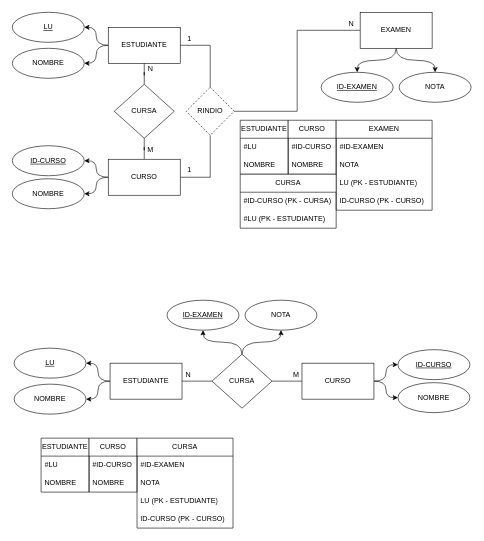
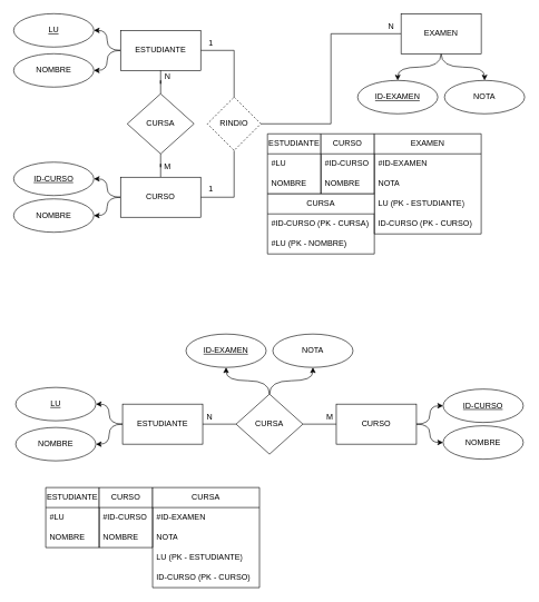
  <mxCell id="0" />
  <mxCell id="1" parent="0" />
  <mxCell id="2" style="edgeStyle=orthogonalEdgeStyle;orthogonalLoop=1;jettySize=auto;html=1;entryX=1;entryY=0.5;entryDx=0;entryDy=0;curved=1;" parent="1" source="5" target="28" edge="1"><mxGeometry relative="1" as="geometry" /></mxCell>
  <mxCell id="3" style="edgeStyle=orthogonalEdgeStyle;orthogonalLoop=1;jettySize=auto;html=1;entryX=1;entryY=0.5;entryDx=0;entryDy=0;curved=1;" parent="1" source="5" target="29" edge="1"><mxGeometry relative="1" as="geometry" /></mxCell>
  <mxCell id="4" style="edgeStyle=orthogonalEdgeStyle;rounded=0;orthogonalLoop=1;jettySize=auto;html=1;endArrow=none;endFill=0;" parent="1" source="5" target="31" edge="1"><mxGeometry relative="1" as="geometry" /></mxCell>
  <mxCell id="5" value="ESTUDIANTE" style="rounded=0;whiteSpace=wrap;html=1;" parent="1" vertex="1"><mxGeometry x="180" y="45" width="120" height="60" as="geometry" /></mxCell>
  <mxCell id="6" style="edgeStyle=orthogonalEdgeStyle;rounded=0;orthogonalLoop=1;jettySize=auto;html=1;entryX=0.5;entryY=1;entryDx=0;entryDy=0;endArrow=none;endFill=0;" parent="1" source="7" target="5" edge="1"><mxGeometry relative="1" as="geometry" /></mxCell>
  <mxCell id="7" value="CURSA" style="rhombus;whiteSpace=wrap;html=1;" parent="1" vertex="1"><mxGeometry x="190" y="140" width="100" height="90" as="geometry" /></mxCell>
  <mxCell id="8" value="N" style="text;html=1;align=center;verticalAlign=middle;resizable=0;points=[];autosize=1;strokeColor=none;fillColor=none;" parent="1" vertex="1"><mxGeometry x="235" y="100" width="30" height="30" as="geometry" /></mxCell>
  <mxCell id="9" style="edgeStyle=orthogonalEdgeStyle;rounded=0;orthogonalLoop=1;jettySize=auto;html=1;entryX=0.5;entryY=1;entryDx=0;entryDy=0;endArrow=none;endFill=0;" parent="1" source="13" target="7" edge="1"><mxGeometry relative="1" as="geometry" /></mxCell>
  <mxCell id="10" style="edgeStyle=orthogonalEdgeStyle;orthogonalLoop=1;jettySize=auto;html=1;entryX=1;entryY=0.5;entryDx=0;entryDy=0;curved=1;" parent="1" source="13" target="15" edge="1"><mxGeometry relative="1" as="geometry" /></mxCell>
  <mxCell id="11" style="edgeStyle=orthogonalEdgeStyle;orthogonalLoop=1;jettySize=auto;html=1;entryX=1;entryY=0.5;entryDx=0;entryDy=0;curved=1;" parent="1" source="13" target="16" edge="1"><mxGeometry relative="1" as="geometry" /></mxCell>
  <mxCell id="12" style="edgeStyle=orthogonalEdgeStyle;rounded=0;orthogonalLoop=1;jettySize=auto;html=1;endArrow=none;endFill=0;" parent="1" source="13" target="31" edge="1"><mxGeometry relative="1" as="geometry"><mxPoint x="350" y="230" as="targetPoint" /></mxGeometry></mxCell>
  <mxCell id="13" value="CURSO" style="rounded=0;whiteSpace=wrap;html=1;" parent="1" vertex="1"><mxGeometry x="180" y="265" width="120" height="60" as="geometry" /></mxCell>
  <mxCell id="14" value="M" style="text;html=1;align=center;verticalAlign=middle;resizable=0;points=[];autosize=1;strokeColor=none;fillColor=none;" parent="1" vertex="1"><mxGeometry x="235" y="235" width="30" height="30" as="geometry" /></mxCell>
  <mxCell id="15" value="&lt;u&gt;ID-CURSO&lt;/u&gt;" style="ellipse;whiteSpace=wrap;html=1;" parent="1" vertex="1"><mxGeometry x="20" y="242.5" width="120" height="50" as="geometry" /></mxCell>
  <mxCell id="16" value="NOMBRE" style="ellipse;whiteSpace=wrap;html=1;" parent="1" vertex="1"><mxGeometry x="20" y="297.5" width="120" height="50" as="geometry" /></mxCell>
  <mxCell id="17" value="ESTUDIANTE" style="swimlane;fontStyle=0;childLayout=stackLayout;horizontal=1;startSize=30;horizontalStack=0;resizeParent=1;resizeParentMax=0;resizeLast=0;collapsible=1;marginBottom=0;whiteSpace=wrap;html=1;" parent="1" vertex="1"><mxGeometry x="400" y="200" width="80" height="90" as="geometry" /></mxCell>
  <mxCell id="18" value="#LU" style="text;strokeColor=none;fillColor=none;align=left;verticalAlign=middle;spacingLeft=4;spacingRight=4;overflow=hidden;points=[[0,0.5],[1,0.5]];portConstraint=eastwest;rotatable=0;whiteSpace=wrap;html=1;" parent="17" vertex="1"><mxGeometry y="30" width="80" height="30" as="geometry" /></mxCell>
  <mxCell id="19" value="NOMBRE" style="text;strokeColor=none;fillColor=none;align=left;verticalAlign=middle;spacingLeft=4;spacingRight=4;overflow=hidden;points=[[0,0.5],[1,0.5]];portConstraint=eastwest;rotatable=0;whiteSpace=wrap;html=1;" parent="17" vertex="1"><mxGeometry y="60" width="80" height="30" as="geometry" /></mxCell>
  <mxCell id="20" value="CURSO" style="swimlane;fontStyle=0;childLayout=stackLayout;horizontal=1;startSize=30;horizontalStack=0;resizeParent=1;resizeParentMax=0;resizeLast=0;collapsible=1;marginBottom=0;whiteSpace=wrap;html=1;" parent="1" vertex="1"><mxGeometry x="480" y="200" width="80" height="90" as="geometry" /></mxCell>
  <mxCell id="21" value="#ID-CURSO" style="text;strokeColor=none;fillColor=none;align=left;verticalAlign=middle;spacingLeft=4;spacingRight=4;overflow=hidden;points=[[0,0.5],[1,0.5]];portConstraint=eastwest;rotatable=0;whiteSpace=wrap;html=1;" parent="20" vertex="1"><mxGeometry y="30" width="80" height="30" as="geometry" /></mxCell>
  <mxCell id="22" value="NOMBRE" style="text;strokeColor=none;fillColor=none;align=left;verticalAlign=middle;spacingLeft=4;spacingRight=4;overflow=hidden;points=[[0,0.5],[1,0.5]];portConstraint=eastwest;rotatable=0;whiteSpace=wrap;html=1;" parent="20" vertex="1"><mxGeometry y="60" width="80" height="30" as="geometry" /></mxCell>
  <mxCell id="23" value="EXAMEN" style="swimlane;fontStyle=0;childLayout=stackLayout;horizontal=1;startSize=30;horizontalStack=0;resizeParent=1;resizeParentMax=0;resizeLast=0;collapsible=1;marginBottom=0;whiteSpace=wrap;html=1;" parent="1" vertex="1"><mxGeometry x="560" y="200" width="160" height="150" as="geometry" /></mxCell>
  <mxCell id="24" value="#ID-EXAMEN" style="text;strokeColor=none;fillColor=none;align=left;verticalAlign=middle;spacingLeft=4;spacingRight=4;overflow=hidden;points=[[0,0.5],[1,0.5]];portConstraint=eastwest;rotatable=0;whiteSpace=wrap;html=1;" parent="23" vertex="1"><mxGeometry y="30" width="160" height="30" as="geometry" /></mxCell>
  <mxCell id="25" value="NOTA" style="text;strokeColor=none;fillColor=none;align=left;verticalAlign=middle;spacingLeft=4;spacingRight=4;overflow=hidden;points=[[0,0.5],[1,0.5]];portConstraint=eastwest;rotatable=0;whiteSpace=wrap;html=1;" parent="23" vertex="1"><mxGeometry y="60" width="160" height="30" as="geometry" /></mxCell>
  <mxCell id="26" value="LU (PK - ESTUDIANTE)" style="text;strokeColor=none;fillColor=none;align=left;verticalAlign=middle;spacingLeft=4;spacingRight=4;overflow=hidden;points=[[0,0.5],[1,0.5]];portConstraint=eastwest;rotatable=0;whiteSpace=wrap;html=1;" parent="23" vertex="1"><mxGeometry y="90" width="160" height="30" as="geometry" /></mxCell>
  <mxCell id="27" value="ID-CURSO (PK - CURSO)" style="text;strokeColor=none;fillColor=none;align=left;verticalAlign=middle;spacingLeft=4;spacingRight=4;overflow=hidden;points=[[0,0.5],[1,0.5]];portConstraint=eastwest;rotatable=0;whiteSpace=wrap;html=1;" parent="23" vertex="1"><mxGeometry y="120" width="160" height="30" as="geometry" /></mxCell>
  <mxCell id="28" value="&lt;u&gt;LU&lt;/u&gt;" style="ellipse;whiteSpace=wrap;html=1;" parent="1" vertex="1"><mxGeometry x="20" y="20" width="120" height="50" as="geometry" /></mxCell>
  <mxCell id="29" value="NOMBRE" style="ellipse;whiteSpace=wrap;html=1;" parent="1" vertex="1"><mxGeometry x="20" y="80" width="120" height="50" as="geometry" /></mxCell>
  <mxCell id="30" style="edgeStyle=orthogonalEdgeStyle;rounded=0;orthogonalLoop=1;jettySize=auto;html=1;entryX=0;entryY=0.5;entryDx=0;entryDy=0;endArrow=none;endFill=0;" parent="1" source="31" target="34" edge="1"><mxGeometry relative="1" as="geometry"><mxPoint x="700" y="330" as="targetPoint" /></mxGeometry></mxCell>
  <mxCell id="31" value="RINDIO" style="rhombus;whiteSpace=wrap;html=1;dashed=1;" parent="1" vertex="1"><mxGeometry x="310" y="145" width="80" height="80" as="geometry" /></mxCell>
  <mxCell id="32" style="edgeStyle=orthogonalEdgeStyle;orthogonalLoop=1;jettySize=auto;html=1;entryX=0.5;entryY=0;entryDx=0;entryDy=0;curved=1;" parent="1" source="34" target="37" edge="1"><mxGeometry relative="1" as="geometry" /></mxCell>
  <mxCell id="33" style="edgeStyle=orthogonalEdgeStyle;orthogonalLoop=1;jettySize=auto;html=1;entryX=0.5;entryY=0;entryDx=0;entryDy=0;curved=1;" parent="1" source="34" target="36" edge="1"><mxGeometry relative="1" as="geometry" /></mxCell>
  <mxCell id="34" value="EXAMEN" style="rounded=0;whiteSpace=wrap;html=1;" parent="1" vertex="1"><mxGeometry x="600" y="20" width="120" height="60" as="geometry" /></mxCell>
  <mxCell id="35" value="N" style="text;html=1;align=center;verticalAlign=middle;resizable=0;points=[];autosize=1;strokeColor=none;fillColor=none;" parent="1" vertex="1"><mxGeometry x="570" y="25" width="30" height="30" as="geometry" /></mxCell>
  <mxCell id="36" value="NOTA" style="ellipse;whiteSpace=wrap;html=1;" parent="1" vertex="1"><mxGeometry x="665" y="120" width="120" height="50" as="geometry" /></mxCell>
  <mxCell id="37" value="&lt;u&gt;ID-EXAMEN&lt;/u&gt;" style="ellipse;whiteSpace=wrap;html=1;" parent="1" vertex="1"><mxGeometry x="535" y="120" width="120" height="50" as="geometry" /></mxCell>
  <mxCell id="38" value="1" style="text;html=1;align=center;verticalAlign=middle;resizable=0;points=[];autosize=1;strokeColor=none;fillColor=none;" parent="1" vertex="1"><mxGeometry x="300" y="50" width="30" height="30" as="geometry" /></mxCell>
  <mxCell id="39" value="1" style="text;html=1;align=center;verticalAlign=middle;resizable=0;points=[];autosize=1;strokeColor=none;fillColor=none;" parent="1" vertex="1"><mxGeometry x="300" y="267.5" width="30" height="30" as="geometry" /></mxCell>
  <mxCell id="40" value="CURSA" style="swimlane;fontStyle=0;childLayout=stackLayout;horizontal=1;startSize=30;horizontalStack=0;resizeParent=1;resizeParentMax=0;resizeLast=0;collapsible=1;marginBottom=0;whiteSpace=wrap;html=1;" parent="1" vertex="1"><mxGeometry x="400" y="290" width="160" height="90" as="geometry" /></mxCell>
  <mxCell id="41" value="#ID-CURSO (PK - CURSA)" style="text;align=left;verticalAlign=middle;spacingLeft=4;spacingRight=4;overflow=hidden;points=[[0,0.5],[1,0.5]];portConstraint=eastwest;rotatable=0;whiteSpace=wrap;html=1;" parent="40" vertex="1"><mxGeometry y="30" width="160" height="30" as="geometry" /></mxCell>
- <mxCell id="42" value="#LU (PK - ESTUDIANTE)" style="text;align=left;verticalAlign=middle;spacingLeft=4;spacingRight=4;overflow=hidden;points=[[0,0.5],[1,0.5]];portConstraint=eastwest;rotatable=0;whiteSpace=wrap;html=1;" parent="40" vertex="1"><mxGeometry y="60" width="160" height="30" as="geometry" /></mxCell>
+ <mxCell id="42" value="#LU (PK - NOMBRE)" style="text;align=left;verticalAlign=middle;spacingLeft=4;spacingRight=4;overflow=hidden;points=[[0,0.5],[1,0.5]];portConstraint=eastwest;rotatable=0;whiteSpace=wrap;html=1;" parent="40" vertex="1"><mxGeometry y="60" width="160" height="30" as="geometry" /></mxCell>
  <mxCell id="43" style="edgeStyle=orthogonalEdgeStyle;orthogonalLoop=1;jettySize=auto;html=1;entryX=1;entryY=0.5;entryDx=0;entryDy=0;curved=1;" parent="1" source="45" target="58" edge="1"><mxGeometry relative="1" as="geometry" /></mxCell>
  <mxCell id="44" style="edgeStyle=orthogonalEdgeStyle;orthogonalLoop=1;jettySize=auto;html=1;entryX=1;entryY=0.5;entryDx=0;entryDy=0;curved=1;" parent="1" source="45" target="59" edge="1"><mxGeometry relative="1" as="geometry" /></mxCell>
  <mxCell id="45" value="ESTUDIANTE" style="rounded=0;whiteSpace=wrap;html=1;" parent="1" vertex="1"><mxGeometry x="183" y="605" width="120" height="60" as="geometry" /></mxCell>
  <mxCell id="46" style="edgeStyle=orthogonalEdgeStyle;rounded=0;orthogonalLoop=1;jettySize=auto;html=1;entryX=1;entryY=0.5;entryDx=0;entryDy=0;endArrow=none;endFill=0;" parent="1" source="49" target="45" edge="1"><mxGeometry relative="1" as="geometry" /></mxCell>
  <mxCell id="47" style="edgeStyle=orthogonalEdgeStyle;orthogonalLoop=1;jettySize=auto;html=1;exitX=0.5;exitY=0;exitDx=0;exitDy=0;entryX=0.5;entryY=1;entryDx=0;entryDy=0;curved=1;" parent="1" source="49" target="60" edge="1"><mxGeometry relative="1" as="geometry" /></mxCell>
  <mxCell id="48" style="edgeStyle=orthogonalEdgeStyle;orthogonalLoop=1;jettySize=auto;html=1;entryX=0.5;entryY=1;entryDx=0;entryDy=0;curved=1;" parent="1" source="49" target="61" edge="1"><mxGeometry relative="1" as="geometry" /></mxCell>
  <mxCell id="49" value="CURSA" style="rhombus;whiteSpace=wrap;html=1;" parent="1" vertex="1"><mxGeometry x="353" y="590" width="100" height="90" as="geometry" /></mxCell>
  <mxCell id="50" value="N" style="text;html=1;align=center;verticalAlign=middle;resizable=0;points=[];autosize=1;strokeColor=none;fillColor=none;" parent="1" vertex="1"><mxGeometry x="298" y="610" width="30" height="30" as="geometry" /></mxCell>
  <mxCell id="51" style="edgeStyle=orthogonalEdgeStyle;rounded=0;orthogonalLoop=1;jettySize=auto;html=1;entryX=1;entryY=0.5;entryDx=0;entryDy=0;endArrow=none;endFill=0;" parent="1" source="54" target="49" edge="1"><mxGeometry relative="1" as="geometry" /></mxCell>
  <mxCell id="52" style="edgeStyle=orthogonalEdgeStyle;orthogonalLoop=1;jettySize=auto;html=1;entryX=0;entryY=0.5;entryDx=0;entryDy=0;curved=1;" parent="1" source="54" target="56" edge="1"><mxGeometry relative="1" as="geometry" /></mxCell>
  <mxCell id="53" style="edgeStyle=orthogonalEdgeStyle;orthogonalLoop=1;jettySize=auto;html=1;entryX=0;entryY=0.5;entryDx=0;entryDy=0;curved=1;" parent="1" source="54" target="57" edge="1"><mxGeometry relative="1" as="geometry" /></mxCell>
  <mxCell id="54" value="CURSO" style="rounded=0;whiteSpace=wrap;html=1;" parent="1" vertex="1"><mxGeometry x="503" y="605" width="120" height="60" as="geometry" /></mxCell>
  <mxCell id="55" value="M" style="text;html=1;align=center;verticalAlign=middle;resizable=0;points=[];autosize=1;strokeColor=none;fillColor=none;" parent="1" vertex="1"><mxGeometry x="478" y="610" width="30" height="30" as="geometry" /></mxCell>
  <mxCell id="56" value="&lt;u&gt;ID-CURSO&lt;/u&gt;" style="ellipse;whiteSpace=wrap;html=1;" parent="1" vertex="1"><mxGeometry x="663" y="582.5" width="120" height="50" as="geometry" /></mxCell>
  <mxCell id="57" value="NOMBRE" style="ellipse;whiteSpace=wrap;html=1;" parent="1" vertex="1"><mxGeometry x="663" y="637.5" width="120" height="50" as="geometry" /></mxCell>
  <mxCell id="58" value="&lt;u&gt;LU&lt;/u&gt;" style="ellipse;whiteSpace=wrap;html=1;" parent="1" vertex="1"><mxGeometry x="23" y="580" width="120" height="50" as="geometry" /></mxCell>
  <mxCell id="59" value="NOMBRE" style="ellipse;whiteSpace=wrap;html=1;" parent="1" vertex="1"><mxGeometry x="23" y="640" width="120" height="50" as="geometry" /></mxCell>
  <mxCell id="60" value="&lt;u&gt;ID-EXAMEN&lt;/u&gt;" style="ellipse;whiteSpace=wrap;html=1;" parent="1" vertex="1"><mxGeometry x="278" y="500" width="120" height="50" as="geometry" /></mxCell>
  <mxCell id="61" value="NOTA" style="ellipse;whiteSpace=wrap;html=1;" parent="1" vertex="1"><mxGeometry x="408" y="500" width="120" height="50" as="geometry" /></mxCell>
  <mxCell id="62" value="ESTUDIANTE" style="swimlane;fontStyle=0;childLayout=stackLayout;horizontal=1;startSize=30;horizontalStack=0;resizeParent=1;resizeParentMax=0;resizeLast=0;collapsible=1;marginBottom=0;whiteSpace=wrap;html=1;" parent="1" vertex="1"><mxGeometry x="68" y="730" width="80" height="90" as="geometry" /></mxCell>
  <mxCell id="63" value="#LU" style="text;strokeColor=none;fillColor=none;align=left;verticalAlign=middle;spacingLeft=4;spacingRight=4;overflow=hidden;points=[[0,0.5],[1,0.5]];portConstraint=eastwest;rotatable=0;whiteSpace=wrap;html=1;" parent="62" vertex="1"><mxGeometry y="30" width="80" height="30" as="geometry" /></mxCell>
  <mxCell id="64" value="NOMBRE" style="text;strokeColor=none;fillColor=none;align=left;verticalAlign=middle;spacingLeft=4;spacingRight=4;overflow=hidden;points=[[0,0.5],[1,0.5]];portConstraint=eastwest;rotatable=0;whiteSpace=wrap;html=1;" parent="62" vertex="1"><mxGeometry y="60" width="80" height="30" as="geometry" /></mxCell>
  <mxCell id="65" value="CURSO" style="swimlane;fontStyle=0;childLayout=stackLayout;horizontal=1;startSize=30;horizontalStack=0;resizeParent=1;resizeParentMax=0;resizeLast=0;collapsible=1;marginBottom=0;whiteSpace=wrap;html=1;" parent="1" vertex="1"><mxGeometry x="148" y="730" width="80" height="90" as="geometry" /></mxCell>
  <mxCell id="66" value="#ID-CURSO" style="text;strokeColor=none;fillColor=none;align=left;verticalAlign=middle;spacingLeft=4;spacingRight=4;overflow=hidden;points=[[0,0.5],[1,0.5]];portConstraint=eastwest;rotatable=0;whiteSpace=wrap;html=1;" parent="65" vertex="1"><mxGeometry y="30" width="80" height="30" as="geometry" /></mxCell>
  <mxCell id="67" value="NOMBRE" style="text;strokeColor=none;fillColor=none;align=left;verticalAlign=middle;spacingLeft=4;spacingRight=4;overflow=hidden;points=[[0,0.5],[1,0.5]];portConstraint=eastwest;rotatable=0;whiteSpace=wrap;html=1;" parent="65" vertex="1"><mxGeometry y="60" width="80" height="30" as="geometry" /></mxCell>
  <mxCell id="68" value="CURSA" style="swimlane;fontStyle=0;childLayout=stackLayout;horizontal=1;startSize=30;horizontalStack=0;resizeParent=1;resizeParentMax=0;resizeLast=0;collapsible=1;marginBottom=0;whiteSpace=wrap;html=1;" parent="1" vertex="1"><mxGeometry x="228" y="730" width="160" height="150" as="geometry" /></mxCell>
  <mxCell id="69" value="#ID-EXAMEN" style="text;strokeColor=none;fillColor=none;align=left;verticalAlign=middle;spacingLeft=4;spacingRight=4;overflow=hidden;points=[[0,0.5],[1,0.5]];portConstraint=eastwest;rotatable=0;whiteSpace=wrap;html=1;" parent="68" vertex="1"><mxGeometry y="30" width="160" height="30" as="geometry" /></mxCell>
  <mxCell id="70" value="NOTA" style="text;strokeColor=none;fillColor=none;align=left;verticalAlign=middle;spacingLeft=4;spacingRight=4;overflow=hidden;points=[[0,0.5],[1,0.5]];portConstraint=eastwest;rotatable=0;whiteSpace=wrap;html=1;" parent="68" vertex="1"><mxGeometry y="60" width="160" height="30" as="geometry" /></mxCell>
  <mxCell id="71" value="LU (PK - ESTUDIANTE)" style="text;strokeColor=none;fillColor=none;align=left;verticalAlign=middle;spacingLeft=4;spacingRight=4;overflow=hidden;points=[[0,0.5],[1,0.5]];portConstraint=eastwest;rotatable=0;whiteSpace=wrap;html=1;" parent="68" vertex="1"><mxGeometry y="90" width="160" height="30" as="geometry" /></mxCell>
  <mxCell id="72" value="ID-CURSO (PK - CURSO)" style="text;strokeColor=none;fillColor=none;align=left;verticalAlign=middle;spacingLeft=4;spacingRight=4;overflow=hidden;points=[[0,0.5],[1,0.5]];portConstraint=eastwest;rotatable=0;whiteSpace=wrap;html=1;" parent="68" vertex="1"><mxGeometry y="120" width="160" height="30" as="geometry" /></mxCell>
